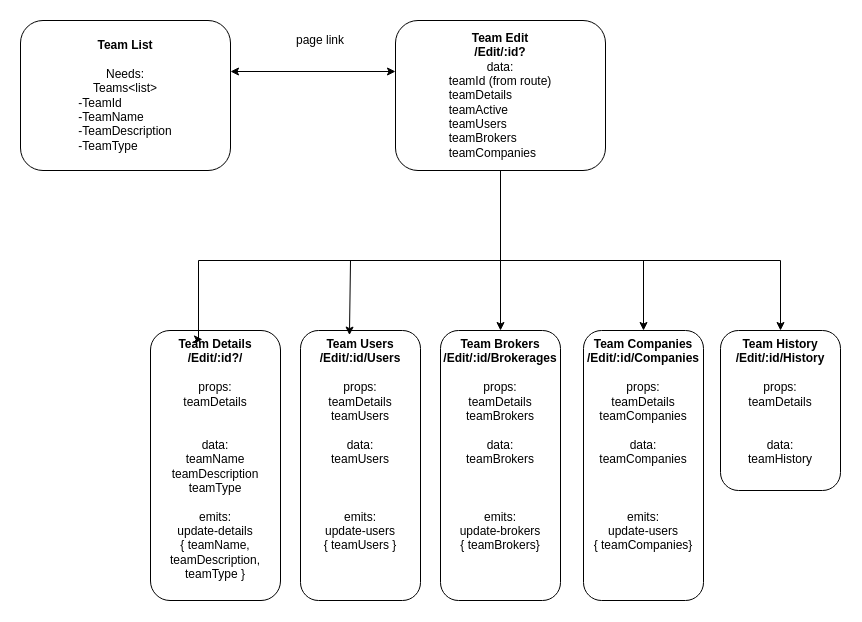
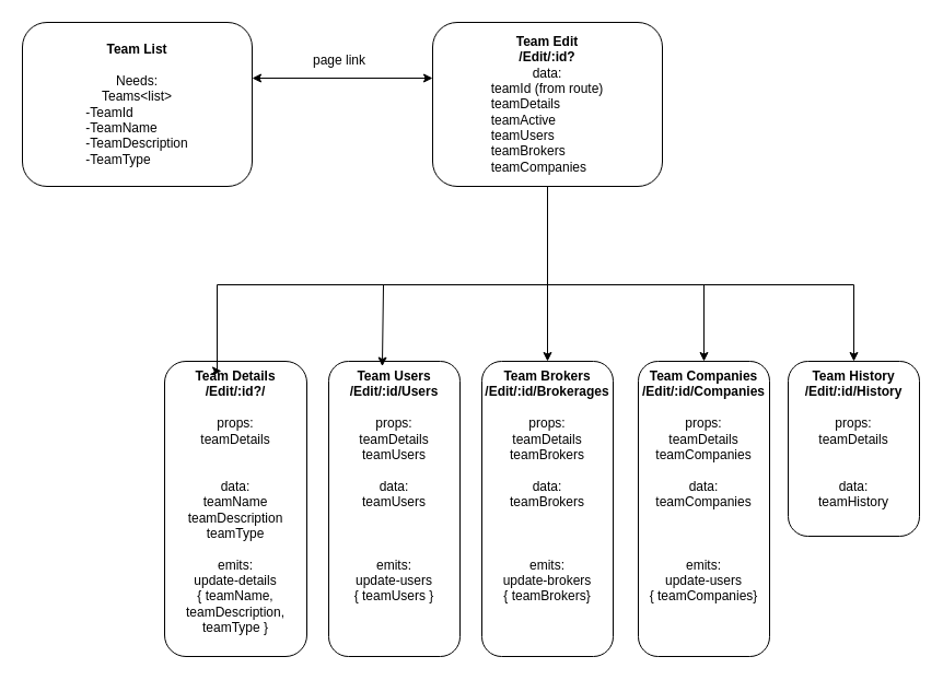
  <mxCell id="0" />
  <mxCell id="1" parent="0" />
  <mxCell id="2" value="&lt;div&gt;&lt;b&gt;Team List&lt;br&gt;&lt;/b&gt;&lt;/div&gt;&lt;div&gt;&lt;b&gt;&lt;br&gt;&lt;/b&gt;&lt;/div&gt;&lt;div&gt;Needs:&lt;/div&gt;&lt;div&gt;Teams&amp;lt;list&amp;gt;&lt;/div&gt;&lt;div align=&quot;left&quot;&gt;-TeamId &lt;br&gt;&lt;/div&gt;&lt;div align=&quot;left&quot;&gt;-TeamName&lt;/div&gt;&lt;div align=&quot;left&quot;&gt;-TeamDescription&lt;/div&gt;&lt;div align=&quot;left&quot;&gt;-TeamType&lt;br&gt;&lt;/div&gt;" style="rounded=1;whiteSpace=wrap;html=1;" vertex="1" parent="1"><mxGeometry x="20" y="20" width="210" height="150" as="geometry" /></mxCell>
  <mxCell id="3" value="&lt;div align=&quot;center&quot;&gt;&lt;b&gt;Team Edit&lt;/b&gt;&lt;/div&gt;&lt;div align=&quot;center&quot;&gt;&lt;b&gt;/Edit/:id?&lt;br&gt;&lt;/b&gt;&lt;/div&gt;&lt;div align=&quot;center&quot;&gt;data:&lt;/div&gt;&lt;div align=&quot;center&quot;&gt;teamId (from route)&lt;br&gt;&lt;/div&gt;&lt;div align=&quot;left&quot;&gt;teamDetails&lt;/div&gt;&lt;div align=&quot;left&quot;&gt;teamActive&lt;/div&gt;&lt;div align=&quot;left&quot;&gt;teamUsers&lt;br&gt;&lt;/div&gt;&lt;div align=&quot;left&quot;&gt;teamBrokers&lt;/div&gt;&lt;div align=&quot;left&quot;&gt;teamCompanies&lt;br&gt;&lt;/div&gt;" style="rounded=1;whiteSpace=wrap;html=1;align=center;" vertex="1" parent="1"><mxGeometry x="395" y="20" width="210" height="150" as="geometry" /></mxCell>
  <mxCell id="4" value="" style="endArrow=classic;startArrow=classic;html=1;rounded=0;entryX=0;entryY=0.34;entryDx=0;entryDy=0;entryPerimeter=0;" edge="1" parent="1" target="3"><mxGeometry width="50" height="50" relative="1" as="geometry"><mxPoint x="230" y="71" as="sourcePoint" /><mxPoint x="340" y="40" as="targetPoint" /></mxGeometry></mxCell>
- <mxCell id="5" value="page link" style="text;html=1;strokeColor=none;fillColor=none;align=center;verticalAlign=middle;whiteSpace=wrap;rounded=0;" vertex="1" parent="1"><mxGeometry x="290" y="25" width="60" height="30" as="geometry" /></mxCell>
+ <mxCell id="5" value="page link" style="text;html=1;strokeColor=none;fillColor=none;align=center;verticalAlign=middle;whiteSpace=wrap;rounded=0;" vertex="1" parent="1"><mxGeometry x="280" y="40" width="60" height="30" as="geometry" /></mxCell>
  <mxCell id="6" value="&lt;div&gt;&lt;b&gt;Team Details&lt;/b&gt;&lt;/div&gt;&lt;div&gt;&lt;b&gt;/Edit/:id?/&lt;br&gt;&lt;/b&gt;&lt;/div&gt;&lt;div&gt;&lt;b&gt;&lt;br&gt;&lt;/b&gt;&lt;/div&gt;&lt;div&gt;props:&lt;/div&gt;&lt;div&gt;teamDetails&lt;br&gt;&lt;/div&gt;&lt;div&gt;&lt;br&gt;&lt;/div&gt;&lt;div&gt;&lt;br&gt;&lt;/div&gt;&lt;div&gt;data:&lt;/div&gt;&lt;div&gt;teamName&lt;/div&gt;&lt;div&gt;teamDescription&lt;/div&gt;&lt;div&gt;teamType&lt;/div&gt;&lt;div&gt;&lt;br&gt;&lt;/div&gt;&lt;div&gt;emits:&lt;/div&gt;&lt;div&gt;update-details &lt;br&gt;&lt;/div&gt;&lt;div&gt;{ teamName, teamDescription,&lt;/div&gt;&lt;div&gt;teamType }&lt;br&gt;&lt;/div&gt;&lt;div&gt;&lt;br&gt;&lt;/div&gt;" style="rounded=1;whiteSpace=wrap;html=1;verticalAlign=top;" vertex="1" parent="1"><mxGeometry x="150" y="330" width="130" height="270" as="geometry" /></mxCell>
  <mxCell id="7" value="&lt;div&gt;&lt;b&gt;Team Users&lt;/b&gt;&lt;/div&gt;&lt;div&gt;&lt;b&gt;/Edit/:id/Users&lt;br&gt;&lt;/b&gt;&lt;/div&gt;&lt;div&gt;&lt;br&gt;&lt;/div&gt;&lt;div&gt;&lt;div&gt;props:&lt;/div&gt;teamDetails&lt;/div&gt;&lt;div&gt;teamUsers&lt;br&gt;&lt;/div&gt;&lt;div&gt;&lt;br&gt;&lt;/div&gt;&lt;div&gt;data:&lt;/div&gt;&lt;div&gt;teamUsers&lt;br&gt;&lt;/div&gt;&lt;div&gt;&lt;br&gt;&lt;/div&gt;&lt;div&gt;&lt;br&gt;&lt;/div&gt;&lt;div&gt;&lt;br&gt;&lt;/div&gt;&lt;div&gt;&lt;div&gt;emits:&lt;/div&gt;&lt;div&gt;update-users&lt;br&gt;&lt;/div&gt;&lt;div&gt;{ teamUsers }&lt;/div&gt;&lt;/div&gt;" style="rounded=1;whiteSpace=wrap;html=1;verticalAlign=top;" vertex="1" parent="1"><mxGeometry x="300" y="330" width="120" height="270" as="geometry" /></mxCell>
  <mxCell id="8" value="&lt;div&gt;&lt;b&gt;Team Brokers&lt;/b&gt;&lt;/div&gt;&lt;div&gt;&lt;b&gt;/Edit/:id/Brokerages&lt;br&gt;&lt;/b&gt;&lt;/div&gt;&lt;div&gt;&lt;br&gt;&lt;/div&gt;&lt;div&gt;&lt;div&gt;props:&lt;/div&gt;teamDetails&lt;/div&gt;&lt;div&gt;teamBrokers&lt;/div&gt;&lt;div&gt;&lt;br&gt;&lt;/div&gt;&lt;div&gt;&lt;div&gt;data:&lt;/div&gt;&lt;div&gt;teamBrokers&lt;/div&gt;&lt;div&gt;&lt;br&gt;&lt;/div&gt;&lt;div&gt;&lt;br&gt;&lt;/div&gt;&lt;div&gt;&lt;br&gt;&lt;/div&gt;&lt;div&gt;&lt;div&gt;emits:&lt;/div&gt;&lt;div&gt;update-brokers&lt;br&gt;&lt;/div&gt;&lt;div&gt;{ teamBrokers}&lt;/div&gt;&lt;/div&gt;&lt;/div&gt;" style="rounded=1;whiteSpace=wrap;html=1;verticalAlign=top;" vertex="1" parent="1"><mxGeometry x="440" y="330" width="120" height="270" as="geometry" /></mxCell>
  <mxCell id="9" value="&lt;div&gt;&lt;b&gt;Team History&lt;/b&gt;&lt;/div&gt;&lt;div&gt;&lt;b&gt;/Edit/:id/History&lt;br&gt;&lt;/b&gt;&lt;/div&gt;&lt;div&gt;&lt;br&gt;&lt;/div&gt;&lt;div&gt;&lt;div&gt;props:&lt;/div&gt;teamDetails&lt;/div&gt;&lt;div&gt;&lt;br&gt;&lt;/div&gt;&lt;div&gt;&lt;br&gt;&lt;/div&gt;&lt;div&gt;data:&lt;/div&gt;&lt;div&gt;teamHistory&lt;br&gt;&lt;/div&gt;" style="rounded=1;whiteSpace=wrap;html=1;verticalAlign=top;" vertex="1" parent="1"><mxGeometry x="720" y="330" width="120" height="160" as="geometry" /></mxCell>
  <mxCell id="10" value="&lt;div&gt;&lt;b&gt;Team Companies&lt;/b&gt;&lt;/div&gt;&lt;div&gt;&lt;b&gt;/Edit/:id/Companies&lt;br&gt;&lt;/b&gt;&lt;/div&gt;&lt;div&gt;&lt;br&gt;&lt;/div&gt;&lt;div&gt;&lt;div&gt;props:&lt;/div&gt;teamDetails&lt;/div&gt;&lt;div&gt;teamCompanies&lt;/div&gt;&lt;div&gt;&lt;br&gt;&lt;/div&gt;&lt;div&gt;&lt;div&gt;&lt;div&gt;data:&lt;/div&gt;&lt;div&gt;teamCompanies&lt;br&gt;&lt;/div&gt;&lt;div&gt;&lt;br&gt;&lt;/div&gt;&lt;div&gt;&lt;br&gt;&lt;/div&gt;&lt;div&gt;&lt;br&gt;&lt;/div&gt;&lt;div&gt;&lt;div&gt;emits:&lt;/div&gt;&lt;div&gt;update-users&lt;br&gt;&lt;/div&gt;&lt;div&gt;{ teamCompanies}&lt;/div&gt;&lt;/div&gt;&lt;/div&gt;&lt;/div&gt;" style="rounded=1;whiteSpace=wrap;html=1;verticalAlign=top;" vertex="1" parent="1"><mxGeometry x="583" y="330" width="120" height="270" as="geometry" /></mxCell>
  <mxCell id="11" value="" style="group" vertex="1" connectable="0" parent="1"><mxGeometry x="210" y="310" width="550" height="10" as="geometry" /></mxCell>
  <mxCell id="12" style="edgeStyle=orthogonalEdgeStyle;rounded=0;orthogonalLoop=1;jettySize=auto;html=1;exitX=0.5;exitY=1;exitDx=0;exitDy=0;entryX=0.5;entryY=0;entryDx=0;entryDy=0;" edge="1" parent="1" source="3" target="9"><mxGeometry relative="1" as="geometry"><mxPoint x="740" y="310" as="targetPoint" /><Array as="points"><mxPoint x="500" y="260" /><mxPoint x="780" y="260" /></Array></mxGeometry></mxCell>
  <mxCell id="13" style="edgeStyle=orthogonalEdgeStyle;rounded=0;orthogonalLoop=1;jettySize=auto;html=1;exitX=0.5;exitY=1;exitDx=0;exitDy=0;entryX=0.5;entryY=0;entryDx=0;entryDy=0;" edge="1" parent="1" source="3" target="8"><mxGeometry relative="1" as="geometry"><mxPoint x="500" y="310" as="targetPoint" /><Array as="points"><mxPoint x="500" y="330" /></Array></mxGeometry></mxCell>
  <mxCell id="14" style="edgeStyle=orthogonalEdgeStyle;rounded=0;orthogonalLoop=1;jettySize=auto;html=1;exitX=0.5;exitY=1;exitDx=0;exitDy=0;entryX=0.5;entryY=0;entryDx=0;entryDy=0;" edge="1" parent="1" source="3" target="10"><mxGeometry relative="1" as="geometry"><mxPoint x="620" y="310" as="targetPoint" /><Array as="points"><mxPoint x="500" y="260" /><mxPoint x="643" y="260" /></Array></mxGeometry></mxCell>
  <mxCell id="15" style="edgeStyle=orthogonalEdgeStyle;rounded=0;orthogonalLoop=1;jettySize=auto;html=1;exitX=0.5;exitY=1;exitDx=0;exitDy=0;entryX=0.408;entryY=0.017;entryDx=0;entryDy=0;entryPerimeter=0;" edge="1" parent="1" source="3" target="7"><mxGeometry relative="1" as="geometry"><mxPoint x="340" y="310" as="targetPoint" /><Array as="points"><mxPoint x="500" y="260" /><mxPoint x="350" y="260" /></Array></mxGeometry></mxCell>
  <mxCell id="16" style="edgeStyle=orthogonalEdgeStyle;rounded=0;orthogonalLoop=1;jettySize=auto;html=1;exitX=0.5;exitY=1;exitDx=0;exitDy=0;entryX=0.4;entryY=0.033;entryDx=0;entryDy=0;entryPerimeter=0;" edge="1" parent="1" source="3" target="6"><mxGeometry relative="1" as="geometry"><mxPoint x="220" y="310" as="targetPoint" /><Array as="points"><mxPoint x="500" y="260" /><mxPoint x="198" y="260" /></Array></mxGeometry></mxCell>
